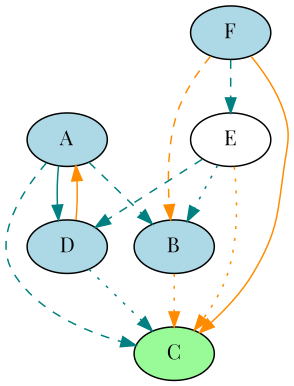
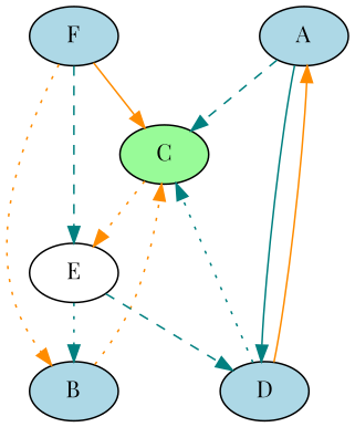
  digraph {
    fontname="Playfair Display"
    node [fillcolor=lightblue fontname="Playfair Display" style=filled]
    edge [color=teal fontname="Playfair Display" style=dashed]
    A
    B
    C [fillcolor=palegreen]
    D
    E [fillcolor=white]
    F
-   A -> B
    A -> C
    A -> D [style=solid]
    B -> C [color=darkorange style=dotted]
    D -> A [color=darkorange style=solid]
    D -> C [style=dotted]
    E -> B [style=dotted]
-   E -> C [color=darkorange style=dotted]
+   C -> E [color=darkorange style=dotted]
    E -> D
-   F -> B [color=darkorange]
+   F -> B [color=darkorange style=dotted]
    F -> C [color=darkorange style=solid]
    F -> E
  }
